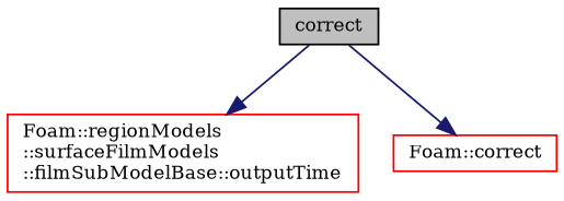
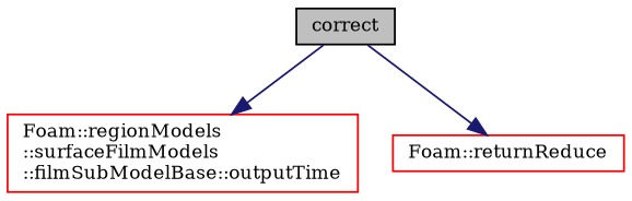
  digraph {
    rankdir=TB
    fontname="DejaVu Serif"
    node [color=red fontname="DejaVu Serif" fontsize=10 shape=record]
    edge [color=midnightblue fontname="DejaVu Serif" fontsize=10 labelfontname=Helvetica labelfontsize=10 style=solid]
    n1 [color=black fillcolor=grey75 fontcolor=black height=0.2 label=correct style=filled width=0.4]
    n2 [height=0.2 label="Foam::regionModels\l::surfaceFilmModels\l::filmSubModelBase::outputTime" width=0.4]
-   n3 [height=0.2 label="Foam::correct" width=0.4]
+   n3 [height=0.2 label="Foam::returnReduce" width=0.4]
    n1 -> n2
    n1 -> n3
  }
